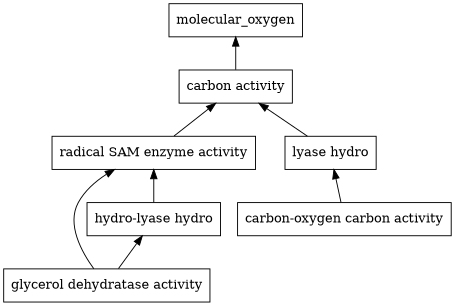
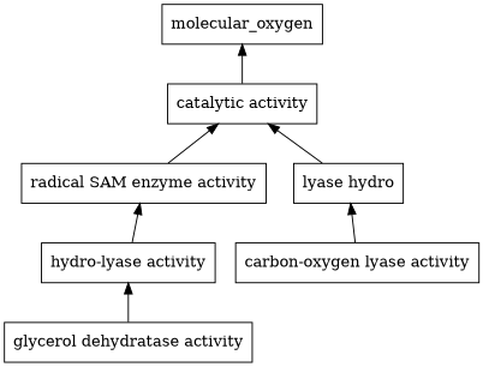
  digraph {
    rankdir=BT
    node [shape=box]
    n1 [label="lyase hydro"]
-   n2 [label="carbon activity"]
+   n2 [label="catalytic activity"]
    n3 [label=molecular_oxygen]
-   n4 [label="carbon-oxygen carbon activity"]
+   n4 [label="carbon-oxygen lyase activity"]
    n5 [label="radical SAM enzyme activity"]
    n6 [label="glycerol dehydratase activity"]
-   n7 [label="hydro-lyase hydro"]
+   n7 [label="hydro-lyase activity"]
    n1 -> n2
    n2 -> n3
    n4 -> n1
    n5 -> n2
-   n6 -> n5
    n6 -> n7
    n7 -> n5
  }
